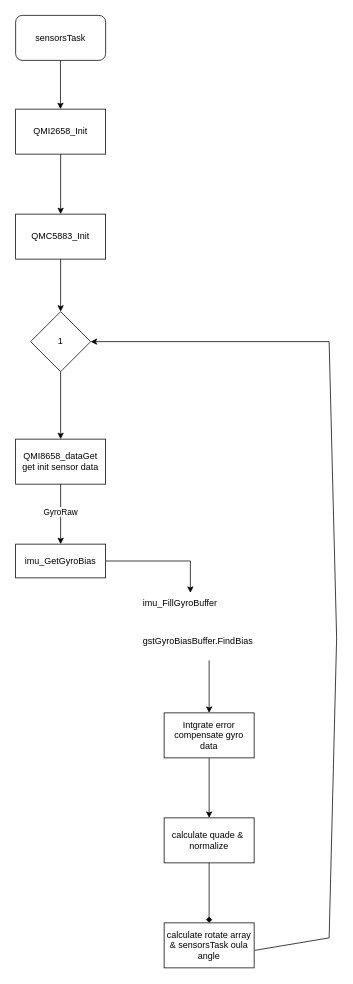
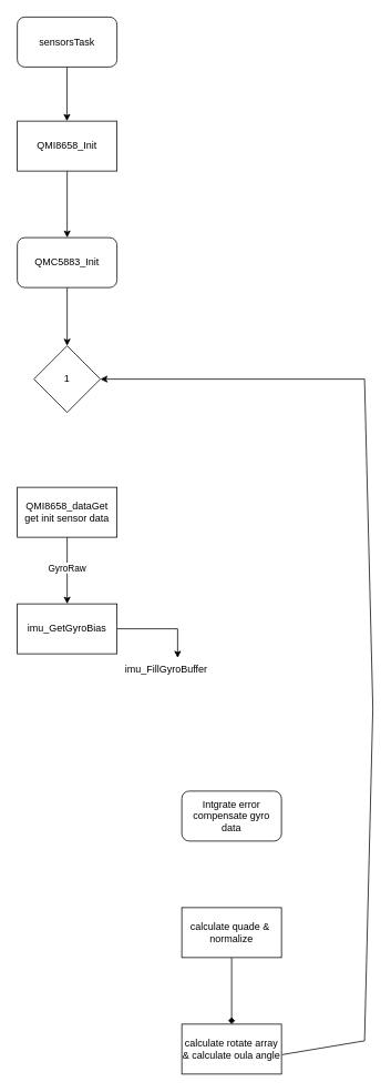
  <mxCell id="0" />
  <mxCell id="1" parent="0" />
  <mxCell id="2" value="" style="edgeStyle=orthogonalEdgeStyle;rounded=0;orthogonalLoop=1;jettySize=auto;html=1;" edge="1" parent="1"><mxGeometry relative="1" as="geometry"><mxPoint x="79.75" y="80" as="sourcePoint" /><mxPoint x="79.75" y="145" as="targetPoint" /></mxGeometry></mxCell>
  <mxCell id="3" value="" style="edgeStyle=orthogonalEdgeStyle;rounded=0;orthogonalLoop=1;jettySize=auto;html=1;" edge="1" parent="1" source="4" target="6"><mxGeometry relative="1" as="geometry" /></mxCell>
- <mxCell id="4" value="QMI2658_Init" style="whiteSpace=wrap;html=1;" vertex="1" parent="1"><mxGeometry x="20" y="145" width="120" height="60" as="geometry" /></mxCell>
+ <mxCell id="4" value="QMI8658_Init" style="whiteSpace=wrap;html=1;" vertex="1" parent="1"><mxGeometry x="20" y="145" width="120" height="60" as="geometry" /></mxCell>
  <mxCell id="5" value="" style="edgeStyle=orthogonalEdgeStyle;rounded=0;orthogonalLoop=1;jettySize=auto;html=1;" edge="1" parent="1" source="6" target="8"><mxGeometry relative="1" as="geometry" /></mxCell>
- <mxCell id="6" value="QMC5883_Init" style="whiteSpace=wrap;html=1;" vertex="1" parent="1"><mxGeometry x="20" y="285" width="120" height="60" as="geometry" /></mxCell>
- <mxCell id="7" value="" style="edgeStyle=orthogonalEdgeStyle;rounded=0;orthogonalLoop=1;jettySize=auto;html=1;" edge="1" parent="1" source="8" target="11"><mxGeometry relative="1" as="geometry" /></mxCell>
+ <mxCell id="6" value="QMC5883_Init" style="whiteSpace=wrap;html=1;rounded=1;" vertex="1" parent="1"><mxGeometry x="20" y="285" width="120" height="60" as="geometry" /></mxCell>
  <mxCell id="8" value="1" style="rhombus;whiteSpace=wrap;html=1;" vertex="1" parent="1"><mxGeometry x="40" y="415" width="80" height="80" as="geometry" /></mxCell>
  <mxCell id="9" value="" style="edgeStyle=orthogonalEdgeStyle;rounded=0;orthogonalLoop=1;jettySize=auto;html=1;" edge="1" parent="1" source="11" target="14"><mxGeometry relative="1" as="geometry" /></mxCell>
  <mxCell id="10" value="GyroRaw" style="edgeLabel;html=1;align=center;verticalAlign=middle;resizable=0;points=[];" vertex="1" connectable="0" parent="9"><mxGeometry x="-0.092" y="-1" relative="1" as="geometry"><mxPoint as="offset" /></mxGeometry></mxCell>
  <mxCell id="11" value="QMI8658_dataGet&lt;div&gt;get init sensor data&lt;/div&gt;" style="whiteSpace=wrap;html=1;" vertex="1" parent="1"><mxGeometry x="20" y="585" width="120" height="60" as="geometry" /></mxCell>
  <mxCell id="12" value="&lt;span style=&quot;text-align: left;&quot;&gt;sensorsTask&lt;/span&gt;" style="rounded=1;whiteSpace=wrap;html=1;" vertex="1" parent="1"><mxGeometry x="20" y="20" width="120" height="60" as="geometry" /></mxCell>
  <mxCell id="13" value="" style="edgeStyle=orthogonalEdgeStyle;rounded=0;orthogonalLoop=1;jettySize=auto;html=1;" edge="1" parent="1" source="14" target="15"><mxGeometry relative="1" as="geometry" /></mxCell>
- <mxCell id="14" value="imu_GetGyroBias" style="whiteSpace=wrap;html=1;" vertex="1" parent="1"><mxGeometry x="20" y="725" width="120" height="45" as="geometry" /></mxCell>
- <mxCell id="15" value="imu_FillGyroBuffer" style="text;whiteSpace=wrap;" vertex="1" parent="1"><mxGeometry x="188" y="790" width="130" height="40" as="geometry" /></mxCell>
- <mxCell id="16" value="" style="edgeStyle=orthogonalEdgeStyle;rounded=0;orthogonalLoop=1;jettySize=auto;html=1;" edge="1" parent="1" source="17" target="19"><mxGeometry relative="1" as="geometry" /></mxCell>
- <mxCell id="17" value="gstGyroBiasBuffer.FindBias" style="text;whiteSpace=wrap;" vertex="1" parent="1"><mxGeometry x="188" y="840" width="180" height="40" as="geometry" /></mxCell>
- <mxCell id="18" value="" style="edgeStyle=orthogonalEdgeStyle;rounded=0;orthogonalLoop=1;jettySize=auto;html=1;" edge="1" parent="1" source="19" target="21"><mxGeometry relative="1" as="geometry" /></mxCell>
- <mxCell id="19" value="Intgrate error compensate gyro data" style="whiteSpace=wrap;html=1;" vertex="1" parent="1"><mxGeometry x="218" y="950" width="120" height="60" as="geometry" /></mxCell>
+ <mxCell id="14" value="imu_GetGyroBias" style="whiteSpace=wrap;html=1;" vertex="1" parent="1"><mxGeometry x="20" y="725" width="120" height="60" as="geometry" /></mxCell>
+ <mxCell id="15" value="imu_FillGyroBuffer" style="text;whiteSpace=wrap;" vertex="1" parent="1"><mxGeometry x="148" y="790" width="130" height="40" as="geometry" /></mxCell>
+ <mxCell id="19" value="Intgrate error compensate gyro data" style="whiteSpace=wrap;html=1;rounded=1;" vertex="1" parent="1"><mxGeometry x="218" y="950" width="120" height="60" as="geometry" /></mxCell>
  <mxCell id="20" value="" style="edgeStyle=orthogonalEdgeStyle;rounded=0;orthogonalLoop=1;jettySize=auto;html=1;endArrow=diamond;" edge="1" parent="1" source="21" target="22"><mxGeometry relative="1" as="geometry" /></mxCell>
  <mxCell id="21" value="calculate quade &amp;amp;&amp;nbsp;&lt;div&gt;normalize&lt;/div&gt;" style="whiteSpace=wrap;html=1;" vertex="1" parent="1"><mxGeometry x="218" y="1090" width="120" height="60" as="geometry" /></mxCell>
- <mxCell id="22" value="calculate rotate array&lt;div&gt;&amp;amp; sensorsTask oula angle&lt;/div&gt;" style="whiteSpace=wrap;html=1;" vertex="1" parent="1"><mxGeometry x="218" y="1230" width="120" height="60" as="geometry" /></mxCell>
+ <mxCell id="22" value="calculate rotate array&lt;div&gt;&amp;amp; calculate oula angle&lt;/div&gt;" style="whiteSpace=wrap;html=1;" vertex="1" parent="1"><mxGeometry x="218" y="1230" width="120" height="60" as="geometry" /></mxCell>
  <mxCell id="23" value="" style="endArrow=classic;html=1;rounded=0;exitX=1.006;exitY=0.611;exitDx=0;exitDy=0;exitPerimeter=0;entryX=1;entryY=0.5;entryDx=0;entryDy=0;" edge="1" parent="1" source="22" target="8"><mxGeometry width="50" height="50" relative="1" as="geometry"><mxPoint x="-32" y="1140" as="sourcePoint" /><mxPoint x="18" y="1090" as="targetPoint" /><Array as="points"><mxPoint x="438" y="1250" /><mxPoint x="448" y="850" /><mxPoint x="438" y="455" /></Array></mxGeometry></mxCell>
